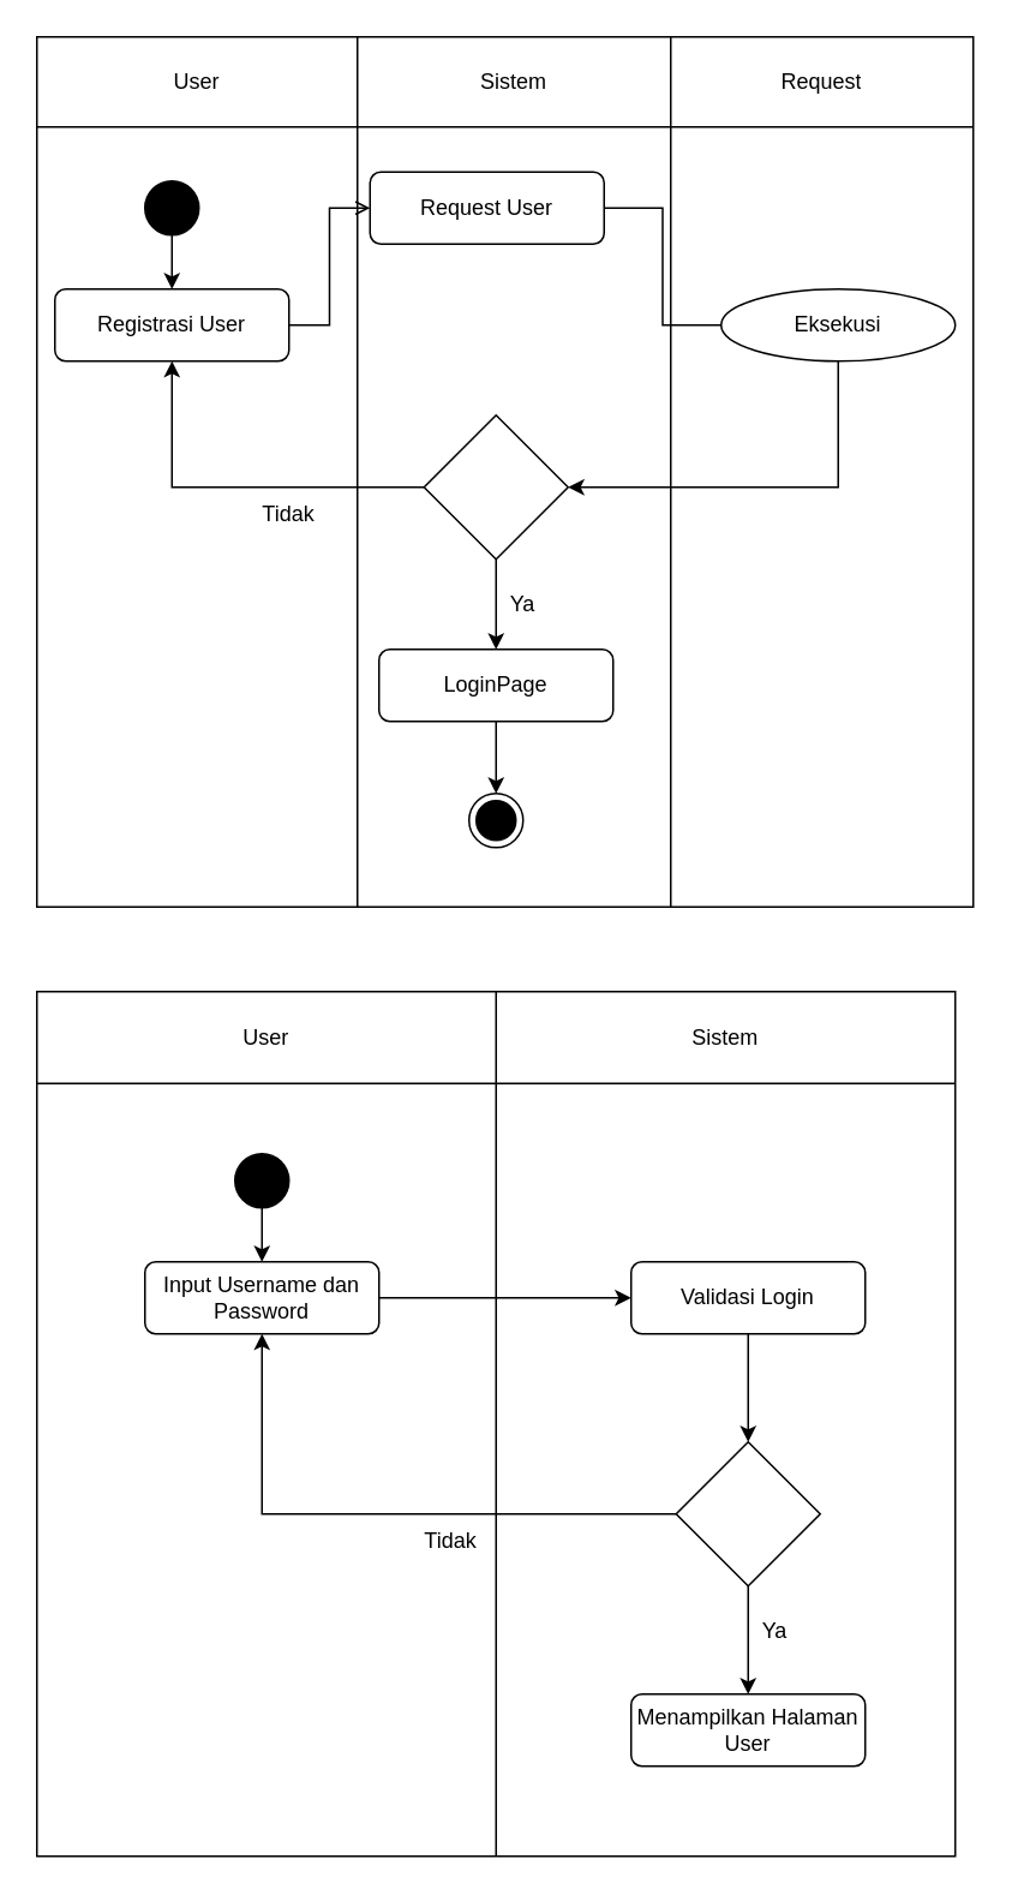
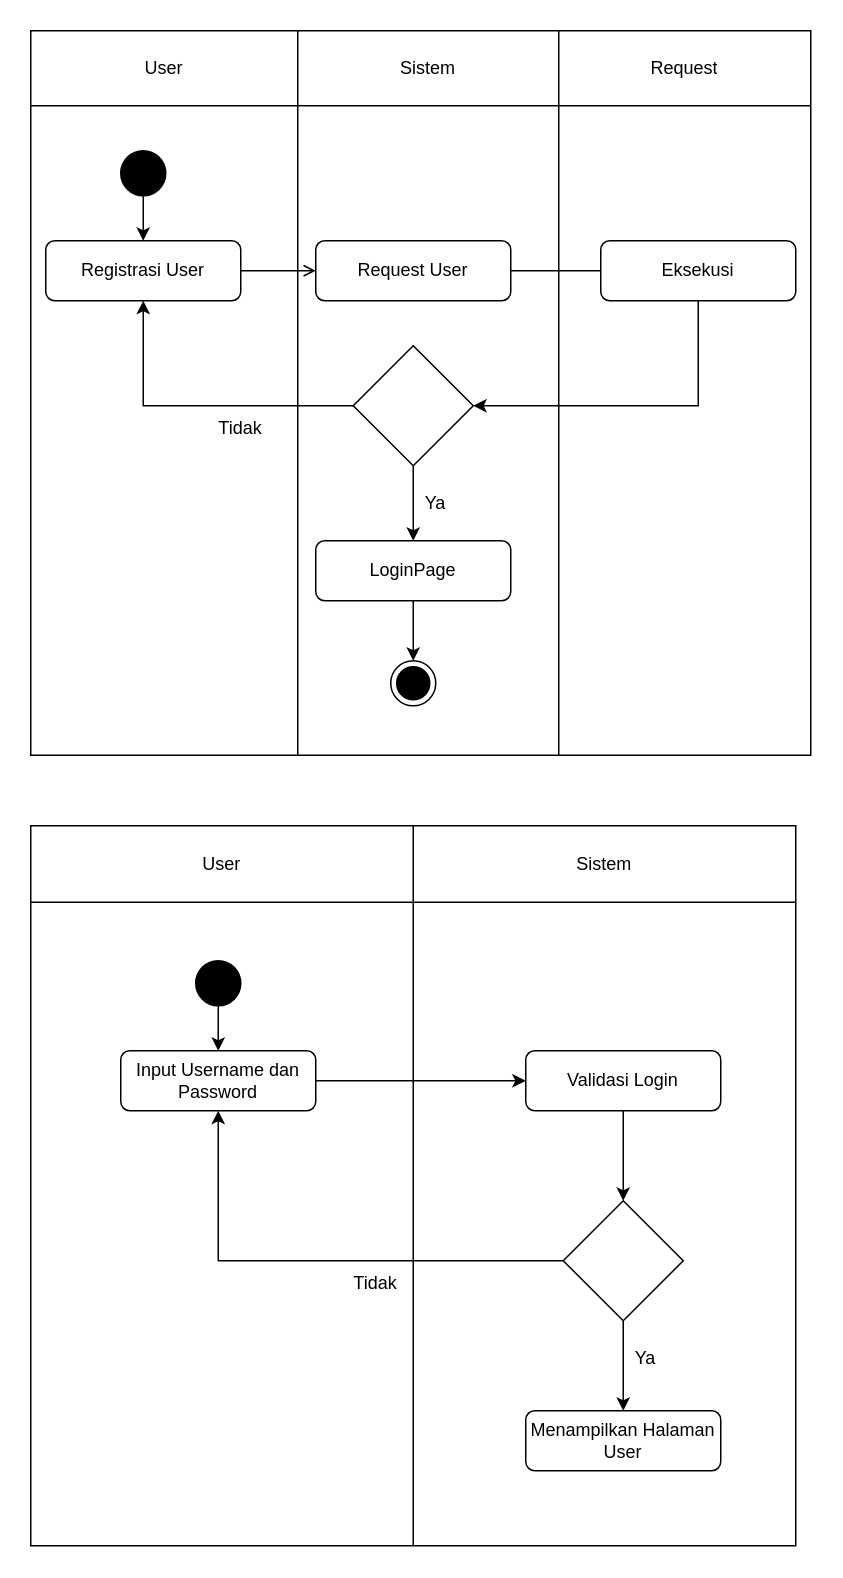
  <mxCell id="0" />
  <mxCell id="1" parent="0" />
  <mxCell id="2" value="" style="shape=table;startSize=0;container=1;collapsible=0;childLayout=tableLayout;" parent="1" vertex="1"><mxGeometry width="520" height="483" as="geometry" x="20" y="20" /></mxCell>
  <mxCell id="3" value="" style="shape=tableRow;horizontal=0;startSize=0;swimlaneHead=0;swimlaneBody=0;strokeColor=inherit;top=0;left=0;bottom=0;right=0;collapsible=0;dropTarget=0;fillColor=none;points=[[0,0.5],[1,0.5]];portConstraint=eastwest;" parent="2" vertex="1"><mxGeometry width="520" height="50" as="geometry" /></mxCell>
  <mxCell id="4" value="User" style="shape=partialRectangle;html=1;whiteSpace=wrap;connectable=0;strokeColor=inherit;overflow=hidden;fillColor=none;top=0;left=0;bottom=0;right=0;pointerEvents=1;" parent="3" vertex="1"><mxGeometry width="178" height="50" as="geometry"><mxRectangle width="178" height="50" as="alternateBounds" /></mxGeometry></mxCell>
  <mxCell id="5" value="Sistem" style="shape=partialRectangle;html=1;whiteSpace=wrap;connectable=0;strokeColor=inherit;overflow=hidden;fillColor=none;top=0;left=0;bottom=0;right=0;pointerEvents=1;" parent="3" vertex="1"><mxGeometry x="178" width="174" height="50" as="geometry"><mxRectangle width="174" height="50" as="alternateBounds" /></mxGeometry></mxCell>
  <mxCell id="6" value="Request" style="shape=partialRectangle;html=1;whiteSpace=wrap;connectable=0;strokeColor=inherit;overflow=hidden;fillColor=none;top=0;left=0;bottom=0;right=0;pointerEvents=1;" parent="3" vertex="1"><mxGeometry x="352" width="168" height="50" as="geometry"><mxRectangle width="168" height="50" as="alternateBounds" /></mxGeometry></mxCell>
  <mxCell id="7" value="" style="shape=tableRow;horizontal=0;startSize=0;swimlaneHead=0;swimlaneBody=0;strokeColor=inherit;top=0;left=0;bottom=0;right=0;collapsible=0;dropTarget=0;fillColor=none;points=[[0,0.5],[1,0.5]];portConstraint=eastwest;" parent="2" vertex="1"><mxGeometry y="50" width="520" height="433" as="geometry" /></mxCell>
  <mxCell id="8" value="" style="shape=partialRectangle;html=1;whiteSpace=wrap;connectable=0;strokeColor=inherit;overflow=hidden;fillColor=none;top=0;left=0;bottom=0;right=0;pointerEvents=1;" parent="7" vertex="1"><mxGeometry width="178" height="433" as="geometry"><mxRectangle width="178" height="433" as="alternateBounds" /></mxGeometry></mxCell>
  <mxCell id="9" value="" style="shape=partialRectangle;html=1;whiteSpace=wrap;connectable=0;strokeColor=inherit;overflow=hidden;fillColor=none;top=0;left=0;bottom=0;right=0;pointerEvents=1;" parent="7" vertex="1"><mxGeometry x="178" width="174" height="433" as="geometry"><mxRectangle width="174" height="433" as="alternateBounds" /></mxGeometry></mxCell>
  <mxCell id="10" value="" style="shape=partialRectangle;html=1;whiteSpace=wrap;connectable=0;strokeColor=inherit;overflow=hidden;fillColor=none;top=0;left=0;bottom=0;right=0;pointerEvents=1;" parent="7" vertex="1"><mxGeometry x="352" width="168" height="433" as="geometry"><mxRectangle width="168" height="433" as="alternateBounds" /></mxGeometry></mxCell>
  <mxCell id="11" style="edgeStyle=orthogonalEdgeStyle;rounded=0;orthogonalLoop=1;jettySize=auto;html=1;exitX=0.5;exitY=1;exitDx=0;exitDy=0;entryX=0.5;entryY=0;entryDx=0;entryDy=0;" parent="1" source="12" target="14" edge="1"><mxGeometry relative="1" as="geometry" /></mxCell>
  <mxCell id="12" value="" style="ellipse;fillColor=strokeColor;" parent="1" vertex="1"><mxGeometry x="80" y="100" width="30" height="30" as="geometry" /></mxCell>
  <mxCell id="13" style="edgeStyle=orthogonalEdgeStyle;rounded=0;orthogonalLoop=1;jettySize=auto;html=1;exitX=1;exitY=0.5;exitDx=0;exitDy=0;entryX=0;entryY=0.5;entryDx=0;entryDy=0;endArrow=open;" parent="1" source="14" target="16" edge="1"><mxGeometry relative="1" as="geometry" /></mxCell>
  <mxCell id="14" value="Registrasi User" style="rounded=1;whiteSpace=wrap;html=1;" parent="1" vertex="1"><mxGeometry x="30" y="160" width="130" height="40" as="geometry" /></mxCell>
  <mxCell id="15" style="edgeStyle=orthogonalEdgeStyle;rounded=0;orthogonalLoop=1;jettySize=auto;html=1;exitX=1;exitY=0.5;exitDx=0;exitDy=0;entryX=0;entryY=0.5;entryDx=0;entryDy=0;endArrow=none;" parent="1" source="16" target="18" edge="1"><mxGeometry relative="1" as="geometry" /></mxCell>
- <mxCell id="16" value="Request User" style="rounded=1;whiteSpace=wrap;html=1;" parent="1" vertex="1"><mxGeometry x="205" y="95" width="130" height="40" as="geometry" /></mxCell>
+ <mxCell id="16" value="Request User" style="rounded=1;whiteSpace=wrap;html=1;" parent="1" vertex="1"><mxGeometry x="210" y="160" width="130" height="40" as="geometry" /></mxCell>
  <mxCell id="17" style="edgeStyle=orthogonalEdgeStyle;rounded=0;orthogonalLoop=1;jettySize=auto;html=1;exitX=0.5;exitY=1;exitDx=0;exitDy=0;entryX=1;entryY=0.5;entryDx=0;entryDy=0;" parent="1" source="18" target="21" edge="1"><mxGeometry relative="1" as="geometry" /></mxCell>
- <mxCell id="18" value="Eksekusi" style="ellipse;whiteSpace=wrap;html=1;" parent="1" vertex="1"><mxGeometry x="400" y="160" width="130" height="40" as="geometry" /></mxCell>
+ <mxCell id="18" value="Eksekusi" style="rounded=1;whiteSpace=wrap;html=1;" parent="1" vertex="1"><mxGeometry x="400" y="160" width="130" height="40" as="geometry" /></mxCell>
  <mxCell id="19" style="edgeStyle=orthogonalEdgeStyle;rounded=0;orthogonalLoop=1;jettySize=auto;html=1;exitX=0;exitY=0.5;exitDx=0;exitDy=0;entryX=0.5;entryY=1;entryDx=0;entryDy=0;" parent="1" source="21" target="14" edge="1"><mxGeometry relative="1" as="geometry" /></mxCell>
  <mxCell id="20" style="edgeStyle=orthogonalEdgeStyle;rounded=0;orthogonalLoop=1;jettySize=auto;html=1;exitX=0.5;exitY=1;exitDx=0;exitDy=0;entryX=0.5;entryY=0;entryDx=0;entryDy=0;" parent="1" source="21" target="25" edge="1"><mxGeometry relative="1" as="geometry"><mxPoint x="275" y="370" as="targetPoint" /></mxGeometry></mxCell>
  <mxCell id="21" value="" style="rhombus;whiteSpace=wrap;html=1;" parent="1" vertex="1"><mxGeometry x="235" y="230" width="80" height="80" as="geometry" /></mxCell>
  <mxCell id="22" value="Ya" style="text;html=1;strokeColor=none;fillColor=none;align=center;verticalAlign=middle;whiteSpace=wrap;rounded=0;" parent="1" vertex="1"><mxGeometry x="260" y="320" width="60" height="30" as="geometry" /></mxCell>
  <mxCell id="23" value="Tidak" style="text;html=1;strokeColor=none;fillColor=none;align=center;verticalAlign=middle;whiteSpace=wrap;rounded=0;" parent="1" vertex="1"><mxGeometry x="130" y="270" width="60" height="30" as="geometry" /></mxCell>
  <mxCell id="24" style="edgeStyle=orthogonalEdgeStyle;rounded=0;orthogonalLoop=1;jettySize=auto;html=1;exitX=0.5;exitY=1;exitDx=0;exitDy=0;entryX=0.5;entryY=0;entryDx=0;entryDy=0;" parent="1" source="25" target="26" edge="1"><mxGeometry relative="1" as="geometry" /></mxCell>
  <mxCell id="25" value="LoginPage" style="rounded=1;whiteSpace=wrap;html=1;" parent="1" vertex="1"><mxGeometry x="210" y="360" width="130" height="40" as="geometry" /></mxCell>
  <mxCell id="26" value="" style="ellipse;html=1;shape=endState;fillColor=strokeColor;" parent="1" vertex="1"><mxGeometry x="260" y="440" width="30" height="30" as="geometry" /></mxCell>
  <mxCell id="27" value="" style="shape=table;startSize=0;container=1;collapsible=0;childLayout=tableLayout;" vertex="1" parent="1"><mxGeometry y="550" width="510" height="480" as="geometry" x="20" /></mxCell>
  <mxCell id="28" value="" style="shape=tableRow;horizontal=0;startSize=0;swimlaneHead=0;swimlaneBody=0;strokeColor=inherit;top=0;left=0;bottom=0;right=0;collapsible=0;dropTarget=0;fillColor=none;points=[[0,0.5],[1,0.5]];portConstraint=eastwest;" vertex="1" parent="27"><mxGeometry width="510" height="51" as="geometry" /></mxCell>
  <mxCell id="29" value="User" style="shape=partialRectangle;html=1;whiteSpace=wrap;connectable=0;strokeColor=inherit;overflow=hidden;fillColor=none;top=0;left=0;bottom=0;right=0;pointerEvents=1;" vertex="1" parent="28"><mxGeometry width="255" height="51" as="geometry"><mxRectangle width="255" height="51" as="alternateBounds" /></mxGeometry></mxCell>
  <mxCell id="30" value="Sistem" style="shape=partialRectangle;html=1;whiteSpace=wrap;connectable=0;strokeColor=inherit;overflow=hidden;fillColor=none;top=0;left=0;bottom=0;right=0;pointerEvents=1;" vertex="1" parent="28"><mxGeometry x="255" width="255" height="51" as="geometry"><mxRectangle width="255" height="51" as="alternateBounds" /></mxGeometry></mxCell>
  <mxCell id="31" value="" style="shape=tableRow;horizontal=0;startSize=0;swimlaneHead=0;swimlaneBody=0;strokeColor=inherit;top=0;left=0;bottom=0;right=0;collapsible=0;dropTarget=0;fillColor=none;points=[[0,0.5],[1,0.5]];portConstraint=eastwest;" vertex="1" parent="27"><mxGeometry y="51" width="510" height="429" as="geometry" /></mxCell>
  <mxCell id="32" value="" style="shape=partialRectangle;html=1;whiteSpace=wrap;connectable=0;strokeColor=inherit;overflow=hidden;fillColor=none;top=0;left=0;bottom=0;right=0;pointerEvents=1;" vertex="1" parent="31"><mxGeometry width="255" height="429" as="geometry"><mxRectangle width="255" height="429" as="alternateBounds" /></mxGeometry></mxCell>
  <mxCell id="33" value="" style="shape=partialRectangle;html=1;whiteSpace=wrap;connectable=0;strokeColor=inherit;overflow=hidden;fillColor=none;top=0;left=0;bottom=0;right=0;pointerEvents=1;" vertex="1" parent="31"><mxGeometry x="255" width="255" height="429" as="geometry"><mxRectangle width="255" height="429" as="alternateBounds" /></mxGeometry></mxCell>
  <mxCell id="34" style="edgeStyle=orthogonalEdgeStyle;rounded=0;orthogonalLoop=1;jettySize=auto;html=1;exitX=0.5;exitY=1;exitDx=0;exitDy=0;entryX=0.5;entryY=0;entryDx=0;entryDy=0;" edge="1" parent="1" source="35" target="36"><mxGeometry relative="1" as="geometry" /></mxCell>
  <mxCell id="35" value="" style="ellipse;fillColor=strokeColor;" vertex="1" parent="1"><mxGeometry x="130" y="640" width="30" height="30" as="geometry" /></mxCell>
  <mxCell id="36" value="Input Username dan Password" style="rounded=1;whiteSpace=wrap;html=1;" vertex="1" parent="1"><mxGeometry x="80" y="700" width="130" height="40" as="geometry" /></mxCell>
  <mxCell id="37" style="edgeStyle=orthogonalEdgeStyle;rounded=0;orthogonalLoop=1;jettySize=auto;html=1;exitX=1;exitY=0.5;exitDx=0;exitDy=0;" edge="1" parent="1" source="36" target="39"><mxGeometry relative="1" as="geometry"><mxPoint x="210" y="800" as="sourcePoint" /></mxGeometry></mxCell>
  <mxCell id="38" style="edgeStyle=orthogonalEdgeStyle;rounded=0;orthogonalLoop=1;jettySize=auto;html=1;exitX=0.5;exitY=1;exitDx=0;exitDy=0;" edge="1" parent="1" source="39" target="42"><mxGeometry relative="1" as="geometry" /></mxCell>
  <mxCell id="39" value="Validasi Login" style="rounded=1;whiteSpace=wrap;html=1;" vertex="1" parent="1"><mxGeometry x="350" y="700" width="130" height="40" as="geometry" /></mxCell>
  <mxCell id="40" style="edgeStyle=orthogonalEdgeStyle;rounded=0;orthogonalLoop=1;jettySize=auto;html=1;exitX=0;exitY=0.5;exitDx=0;exitDy=0;entryX=0.5;entryY=1;entryDx=0;entryDy=0;" edge="1" parent="1" source="42" target="36"><mxGeometry relative="1" as="geometry" /></mxCell>
  <mxCell id="41" style="edgeStyle=orthogonalEdgeStyle;rounded=0;orthogonalLoop=1;jettySize=auto;html=1;exitX=0.5;exitY=1;exitDx=0;exitDy=0;entryX=0.5;entryY=0;entryDx=0;entryDy=0;" edge="1" parent="1" source="42" target="43"><mxGeometry relative="1" as="geometry" /></mxCell>
  <mxCell id="42" value="" style="rhombus;whiteSpace=wrap;html=1;" vertex="1" parent="1"><mxGeometry x="375" y="800" width="80" height="80" as="geometry" /></mxCell>
  <mxCell id="43" value="Menampilkan Halaman User" style="rounded=1;whiteSpace=wrap;html=1;" vertex="1" parent="1"><mxGeometry x="350" y="940" width="130" height="40" as="geometry" /></mxCell>
  <mxCell id="44" value="Tidak" style="text;html=1;strokeColor=none;fillColor=none;align=center;verticalAlign=middle;whiteSpace=wrap;rounded=0;" vertex="1" parent="1"><mxGeometry x="220" y="840" width="60" height="30" as="geometry" /></mxCell>
  <mxCell id="45" value="Ya" style="text;html=1;strokeColor=none;fillColor=none;align=center;verticalAlign=middle;whiteSpace=wrap;rounded=0;" vertex="1" parent="1"><mxGeometry x="400" y="890" width="60" height="30" as="geometry" /></mxCell>
